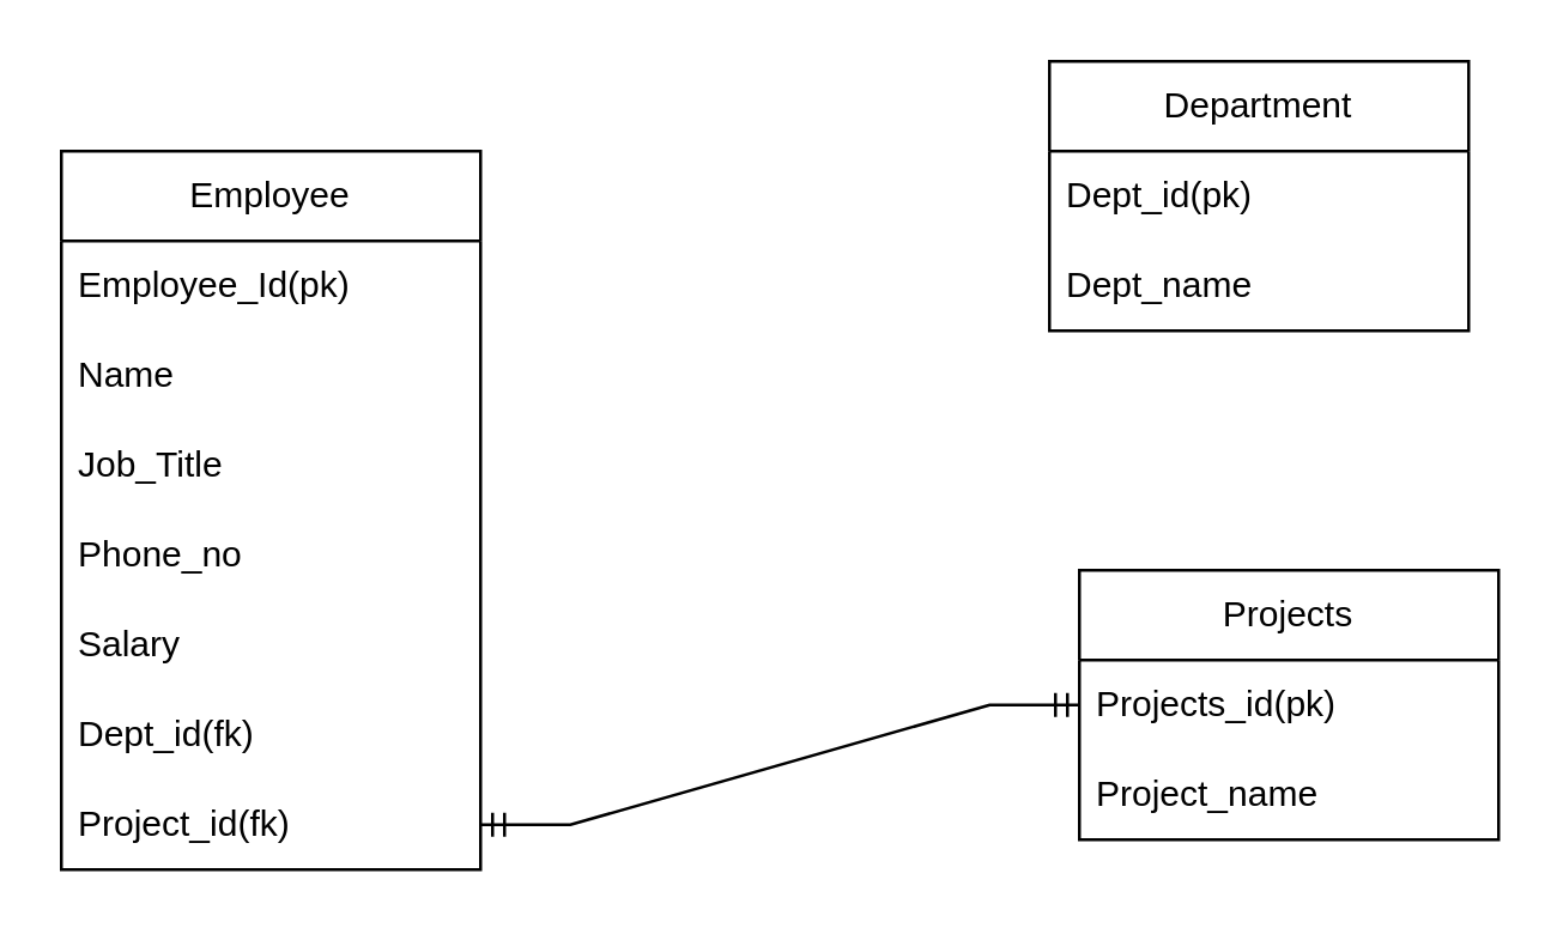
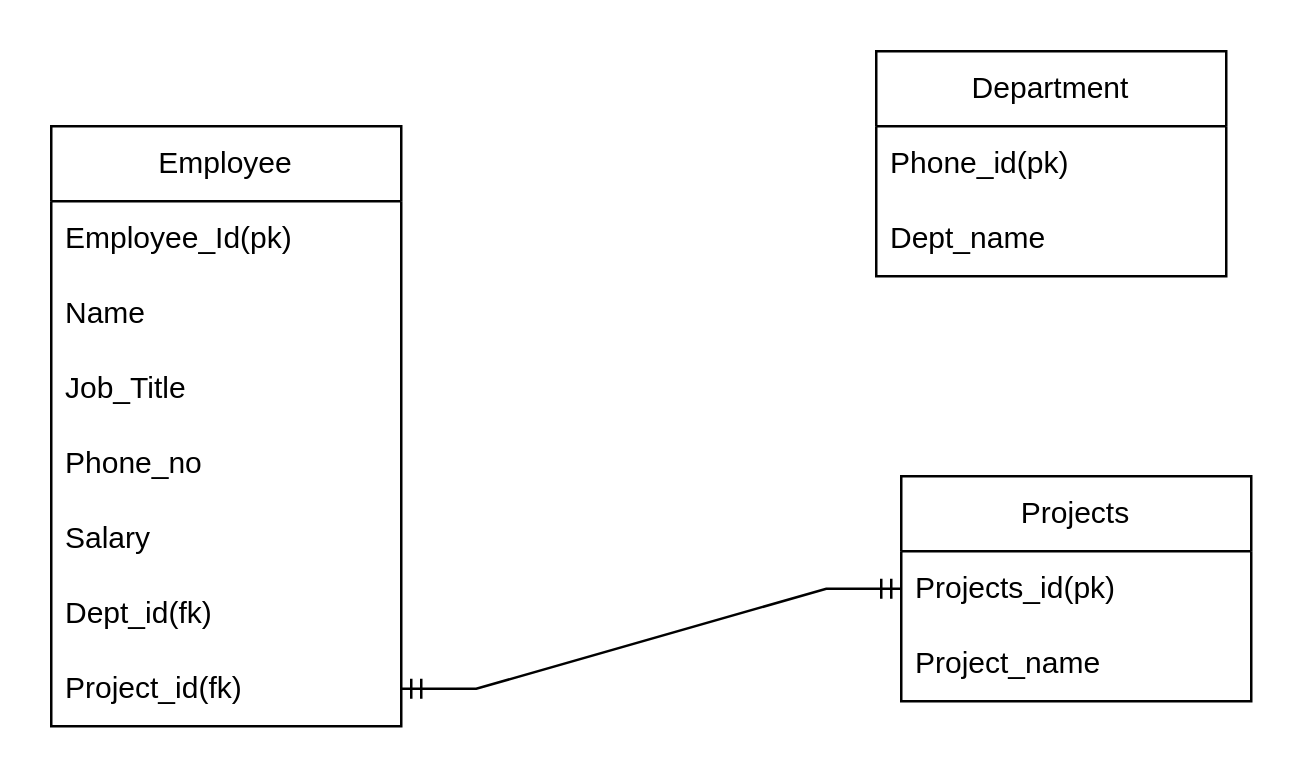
  <mxCell id="0" />
  <mxCell id="1" parent="0" />
  <mxCell id="2" value="Employee" style="swimlane;fontStyle=0;childLayout=stackLayout;horizontal=1;startSize=30;horizontalStack=0;resizeParent=1;resizeParentMax=0;resizeLast=0;collapsible=1;marginBottom=0;whiteSpace=wrap;html=1;" vertex="1" parent="1"><mxGeometry x="20" y="50" width="140" height="240" as="geometry"><mxRectangle x="50" y="50" width="60" height="30" as="alternateBounds" /></mxGeometry></mxCell>
  <mxCell id="3" value="Employee_Id(pk)" style="text;strokeColor=none;fillColor=none;align=left;verticalAlign=middle;spacingLeft=4;spacingRight=4;overflow=hidden;points=[[0,0.5],[1,0.5]];portConstraint=eastwest;rotatable=0;whiteSpace=wrap;html=1;" vertex="1" parent="2"><mxGeometry y="30" width="140" height="30" as="geometry" /></mxCell>
  <mxCell id="4" value="Name" style="text;strokeColor=none;fillColor=none;align=left;verticalAlign=middle;spacingLeft=4;spacingRight=4;overflow=hidden;points=[[0,0.5],[1,0.5]];portConstraint=eastwest;rotatable=0;whiteSpace=wrap;html=1;" vertex="1" parent="2"><mxGeometry y="60" width="140" height="30" as="geometry" /></mxCell>
  <mxCell id="5" value="Job_Title" style="text;strokeColor=none;fillColor=none;align=left;verticalAlign=middle;spacingLeft=4;spacingRight=4;overflow=hidden;points=[[0,0.5],[1,0.5]];portConstraint=eastwest;rotatable=0;whiteSpace=wrap;html=1;" vertex="1" parent="2"><mxGeometry y="90" width="140" height="30" as="geometry" /></mxCell>
  <mxCell id="6" value="Phone_no" style="text;strokeColor=none;fillColor=none;align=left;verticalAlign=middle;spacingLeft=4;spacingRight=4;overflow=hidden;points=[[0,0.5],[1,0.5]];portConstraint=eastwest;rotatable=0;whiteSpace=wrap;html=1;" vertex="1" parent="2"><mxGeometry y="120" width="140" height="30" as="geometry" /></mxCell>
  <mxCell id="7" value="Salary" style="text;strokeColor=none;fillColor=none;align=left;verticalAlign=middle;spacingLeft=4;spacingRight=4;overflow=hidden;points=[[0,0.5],[1,0.5]];portConstraint=eastwest;rotatable=0;whiteSpace=wrap;html=1;" vertex="1" parent="2"><mxGeometry y="150" width="140" height="30" as="geometry" /></mxCell>
  <mxCell id="8" value="Dept_id(fk)" style="text;strokeColor=none;fillColor=none;align=left;verticalAlign=middle;spacingLeft=4;spacingRight=4;overflow=hidden;points=[[0,0.5],[1,0.5]];portConstraint=eastwest;rotatable=0;whiteSpace=wrap;html=1;" vertex="1" parent="2"><mxGeometry y="180" width="140" height="30" as="geometry" /></mxCell>
  <mxCell id="9" value="Project_id(fk)" style="text;strokeColor=none;fillColor=none;align=left;verticalAlign=middle;spacingLeft=4;spacingRight=4;overflow=hidden;points=[[0,0.5],[1,0.5]];portConstraint=eastwest;rotatable=0;whiteSpace=wrap;html=1;" vertex="1" parent="2"><mxGeometry y="210" width="140" height="30" as="geometry" /></mxCell>
  <mxCell id="10" value="Department" style="swimlane;fontStyle=0;childLayout=stackLayout;horizontal=1;startSize=30;horizontalStack=0;resizeParent=1;resizeParentMax=0;resizeLast=0;collapsible=1;marginBottom=0;whiteSpace=wrap;html=1;" vertex="1" parent="1"><mxGeometry x="350" y="20" width="140" height="90" as="geometry" /></mxCell>
- <mxCell id="11" value="Dept_id(pk)" style="text;strokeColor=none;fillColor=none;align=left;verticalAlign=middle;spacingLeft=4;spacingRight=4;overflow=hidden;points=[[0,0.5],[1,0.5]];portConstraint=eastwest;rotatable=0;whiteSpace=wrap;html=1;" vertex="1" parent="10"><mxGeometry y="30" width="140" height="30" as="geometry" /></mxCell>
+ <mxCell id="11" value="Phone_id(pk)" style="text;strokeColor=none;fillColor=none;align=left;verticalAlign=middle;spacingLeft=4;spacingRight=4;overflow=hidden;points=[[0,0.5],[1,0.5]];portConstraint=eastwest;rotatable=0;whiteSpace=wrap;html=1;" vertex="1" parent="10"><mxGeometry y="30" width="140" height="30" as="geometry" /></mxCell>
  <mxCell id="12" value="Dept_name" style="text;strokeColor=none;fillColor=none;align=left;verticalAlign=middle;spacingLeft=4;spacingRight=4;overflow=hidden;points=[[0,0.5],[1,0.5]];portConstraint=eastwest;rotatable=0;whiteSpace=wrap;html=1;" vertex="1" parent="10"><mxGeometry y="60" width="140" height="30" as="geometry" /></mxCell>
  <mxCell id="13" value="Projects" style="swimlane;fontStyle=0;childLayout=stackLayout;horizontal=1;startSize=30;horizontalStack=0;resizeParent=1;resizeParentMax=0;resizeLast=0;collapsible=1;marginBottom=0;whiteSpace=wrap;html=1;" vertex="1" parent="1"><mxGeometry x="360" y="190" width="140" height="90" as="geometry" /></mxCell>
  <mxCell id="14" value="Projects_id(pk)" style="text;strokeColor=none;fillColor=none;align=left;verticalAlign=middle;spacingLeft=4;spacingRight=4;overflow=hidden;points=[[0,0.5],[1,0.5]];portConstraint=eastwest;rotatable=0;whiteSpace=wrap;html=1;" vertex="1" parent="13"><mxGeometry y="30" width="140" height="30" as="geometry" /></mxCell>
  <mxCell id="15" value="Project_name" style="text;strokeColor=none;fillColor=none;align=left;verticalAlign=middle;spacingLeft=4;spacingRight=4;overflow=hidden;points=[[0,0.5],[1,0.5]];portConstraint=eastwest;rotatable=0;whiteSpace=wrap;html=1;" vertex="1" parent="13"><mxGeometry y="60" width="140" height="30" as="geometry" /></mxCell>
  <mxCell id="16" value="" style="edgeStyle=entityRelationEdgeStyle;fontSize=12;html=1;endArrow=ERmandOne;startArrow=ERmandOne;rounded=0;entryX=0;entryY=0.5;entryDx=0;entryDy=0;exitX=1;exitY=0.5;exitDx=0;exitDy=0;" edge="1" parent="1" source="9" target="14"><mxGeometry width="100" height="100" relative="1" as="geometry"><mxPoint x="410" y="290" as="sourcePoint" /><mxPoint x="510" y="190" as="targetPoint" /></mxGeometry></mxCell>
